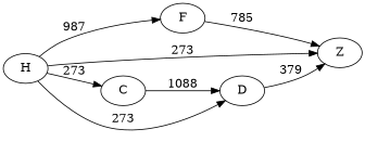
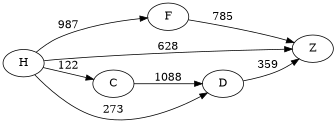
  digraph {
    rankdir=LR
    H
    F
    Z
    C
    D
    H -> F [label=987]
-   H -> Z [label=273]
-   H -> C [label=273]
+   H -> Z [label=628]
+   H -> C [label=122]
    H -> D [label=273]
    F -> Z [label=785]
    C -> D [label=1088]
-   D -> Z [label=379]
+   D -> Z [label=359]
  }
